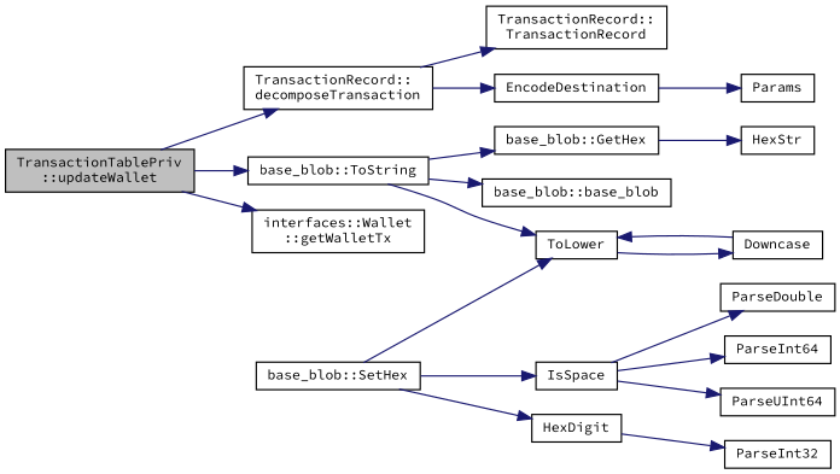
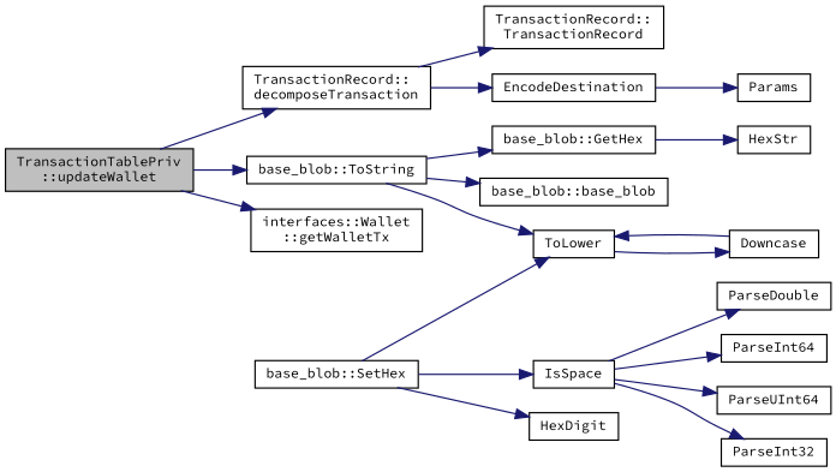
  digraph {
    fontname="Source Code Pro"
    rankdir=LR
    node [color=black fillcolor=white fontname="Source Code Pro" fontsize=10 shape=record style=filled]
    edge [color=midnightblue fontname="Source Code Pro" fontsize=10 labelfontname=Helvetica labelfontsize=10 style=solid]
    n1 [fillcolor=grey75 fontcolor=black height=0.2 label="TransactionTablePriv\l::updateWallet" width=0.4]
    n2 [height=0.2 label="base_blob::ToString" width=0.4]
    n3 [height=0.2 label="interfaces::Wallet\l::getWalletTx" width=0.4]
    n4 [height=0.2 label="TransactionRecord::\ldecomposeTransaction" width=0.4]
    n5 [height=0.2 label="base_blob::base_blob" width=0.4]
    n6 [height=0.2 label="base_blob::GetHex" width=0.4]
    n7 [height=0.2 label=ToLower width=0.4]
    n8 [height=0.2 label=EncodeDestination width=0.4]
    n9 [height=0.2 label="TransactionRecord::\lTransactionRecord" width=0.4]
    n10 [height=0.2 label=HexStr width=0.4]
    n11 [height=0.2 label="base_blob::SetHex" width=0.4]
    n12 [height=0.2 label=IsSpace width=0.4]
    n13 [height=0.2 label=HexDigit width=0.4]
    n14 [height=0.2 label=ParseInt32 width=0.4]
    n15 [height=0.2 label=ParseInt64 width=0.4]
    n16 [height=0.2 label=ParseUInt64 width=0.4]
    n17 [height=0.2 label=ParseDouble width=0.4]
    n18 [height=0.2 label=Downcase width=0.4]
    n19 [height=0.2 label=Params width=0.4]
    n1 -> n2
    n1 -> n3
    n1 -> n4
    n2 -> n5
    n2 -> n6
    n2 -> n7
    n4 -> n8
    n4 -> n9
    n6 -> n10
    n7 -> n18
    n8 -> n19
    n11 -> n7
    n11 -> n12
    n11 -> n13
-   n13 -> n14
+   n12 -> n14
    n12 -> n15
    n12 -> n16
    n12 -> n17
    n18 -> n7
  }
